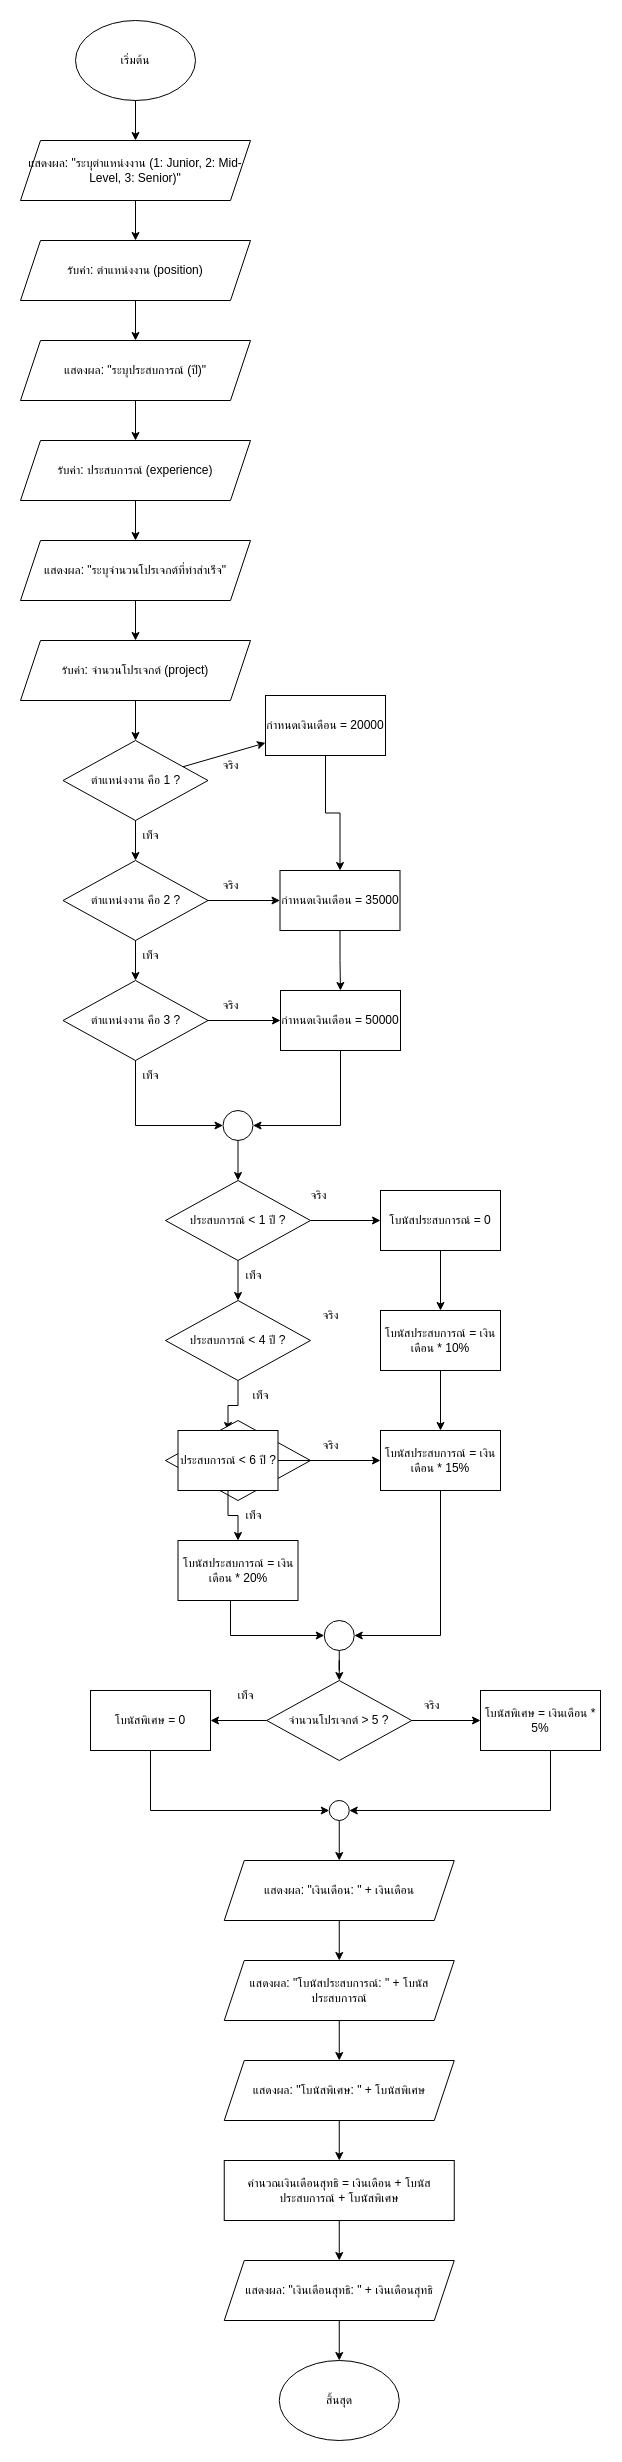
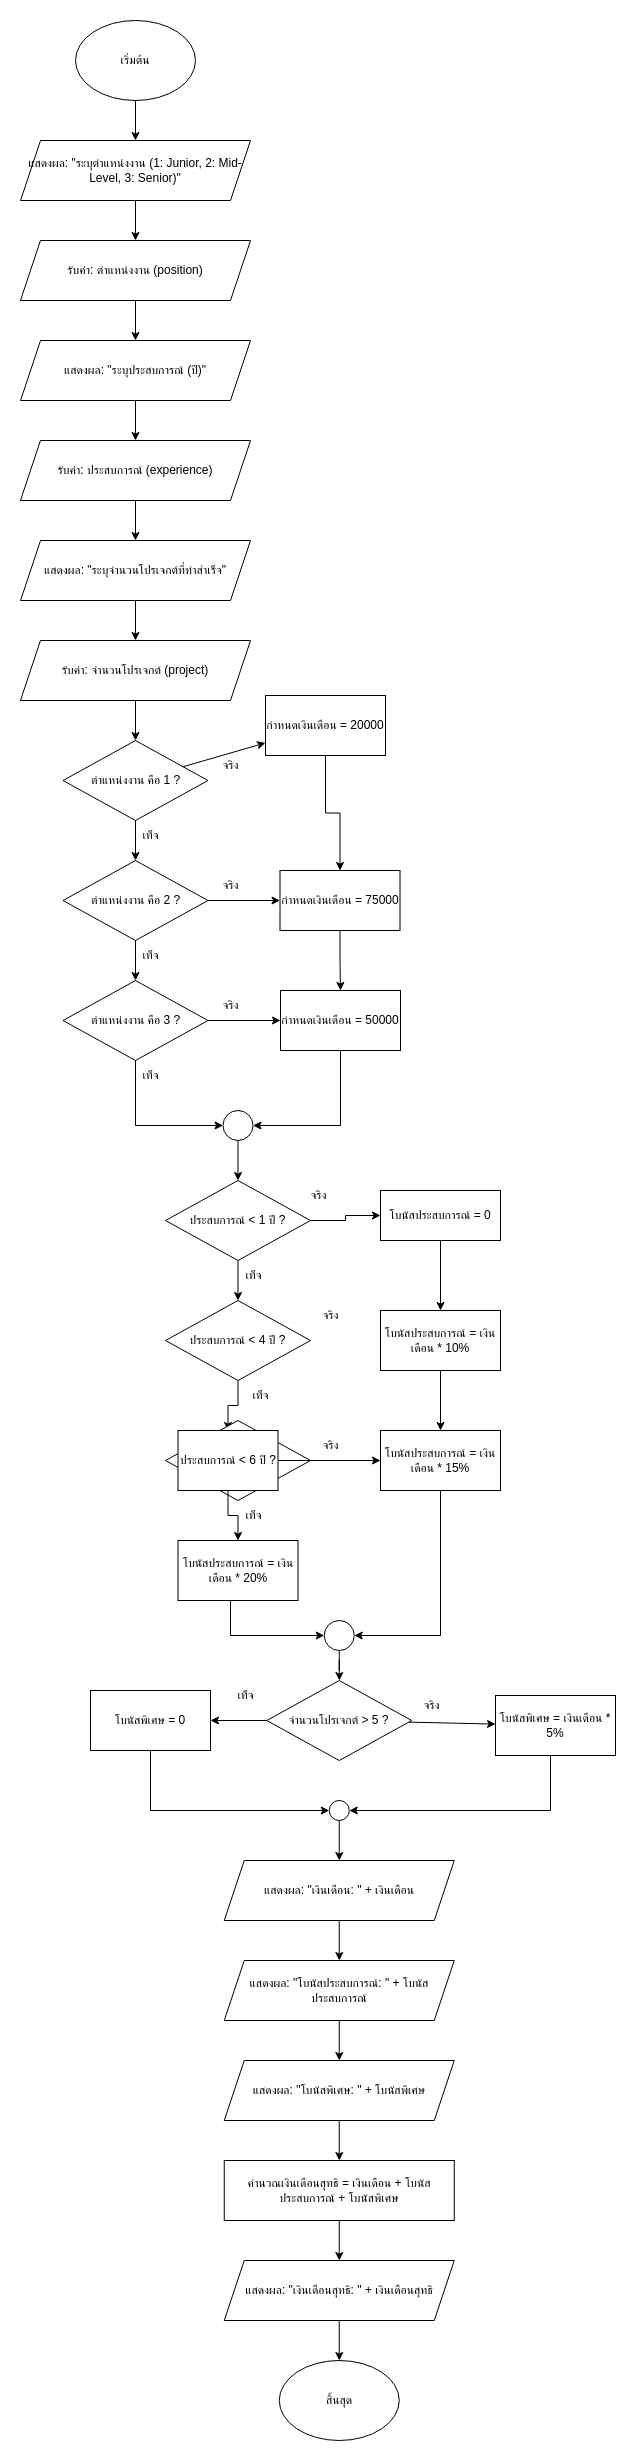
  <mxCell id="0" />
  <mxCell id="1" parent="0" />
  <mxCell id="2" value="เริ่มต้น" style="ellipse;whiteSpace=wrap;html=1;" vertex="1" parent="1"><mxGeometry x="75" y="20" width="120" height="80" as="geometry" /></mxCell>
  <mxCell id="3" value="" style="endArrow=classic;html=1;rounded=0;" edge="1" parent="1" source="2"><mxGeometry width="50" height="50" relative="1" as="geometry"><mxPoint x="135" y="100" as="sourcePoint" /><mxPoint x="135" y="140" as="targetPoint" /></mxGeometry></mxCell>
  <mxCell id="4" value="แสดงผล: &quot;ระบุตำแหน่งงาน (1: Junior, 2: Mid-Level, 3: Senior)&quot;" style="shape=parallelogram;perimeter=parallelogramPerimeter;whiteSpace=wrap;html=1;fixedSize=1;" vertex="1" parent="1"><mxGeometry x="20" y="140" width="230" height="60" as="geometry" /></mxCell>
  <mxCell id="5" value="" style="endArrow=classic;html=1;rounded=0;" edge="1" parent="1" source="4"><mxGeometry width="50" height="50" relative="1" as="geometry"><mxPoint x="135" y="200" as="sourcePoint" /><mxPoint x="135" y="240" as="targetPoint" /></mxGeometry></mxCell>
  <mxCell id="6" value="รับค่า: ตำแหน่งงาน (position)" style="shape=parallelogram;perimeter=parallelogramPerimeter;whiteSpace=wrap;html=1;fixedSize=1;" vertex="1" parent="1"><mxGeometry x="20" y="240" width="230" height="60" as="geometry" /></mxCell>
  <mxCell id="7" value="" style="endArrow=classic;html=1;rounded=0;" edge="1" parent="1" source="6"><mxGeometry width="50" height="50" relative="1" as="geometry"><mxPoint x="135" y="300" as="sourcePoint" /><mxPoint x="135" y="340" as="targetPoint" /></mxGeometry></mxCell>
  <mxCell id="8" value="แสดงผล: &quot;ระบุประสบการณ์ (ปี)&quot;" style="shape=parallelogram;perimeter=parallelogramPerimeter;whiteSpace=wrap;html=1;fixedSize=1;" vertex="1" parent="1"><mxGeometry x="20" y="340" width="230" height="60" as="geometry" /></mxCell>
  <mxCell id="9" value="" style="endArrow=classic;html=1;rounded=0;" edge="1" parent="1" source="8"><mxGeometry width="50" height="50" relative="1" as="geometry"><mxPoint x="135" y="400" as="sourcePoint" /><mxPoint x="135" y="440" as="targetPoint" /></mxGeometry></mxCell>
  <mxCell id="10" value="รับค่า: ประสบการณ์ (experience)" style="shape=parallelogram;perimeter=parallelogramPerimeter;whiteSpace=wrap;html=1;fixedSize=1;" vertex="1" parent="1"><mxGeometry x="20" y="440" width="230" height="60" as="geometry" /></mxCell>
  <mxCell id="11" value="" style="endArrow=classic;html=1;rounded=0;" edge="1" parent="1" source="10"><mxGeometry width="50" height="50" relative="1" as="geometry"><mxPoint x="135" y="500" as="sourcePoint" /><mxPoint x="135" y="540" as="targetPoint" /></mxGeometry></mxCell>
  <mxCell id="12" value="แสดงผล: &quot;ระบุจำนวนโปรเจกต์ที่ทำสำเร็จ&quot;" style="shape=parallelogram;perimeter=parallelogramPerimeter;whiteSpace=wrap;html=1;fixedSize=1;" vertex="1" parent="1"><mxGeometry x="20" y="540" width="230" height="60" as="geometry" /></mxCell>
  <mxCell id="13" value="" style="endArrow=classic;html=1;rounded=0;" edge="1" parent="1" source="12"><mxGeometry width="50" height="50" relative="1" as="geometry"><mxPoint x="135" y="600" as="sourcePoint" /><mxPoint x="135" y="640" as="targetPoint" /></mxGeometry></mxCell>
  <mxCell id="14" value="รับค่า: จำนวนโปรเจกต์ (project)" style="shape=parallelogram;perimeter=parallelogramPerimeter;whiteSpace=wrap;html=1;fixedSize=1;" vertex="1" parent="1"><mxGeometry x="20" y="640" width="230" height="60" as="geometry" /></mxCell>
  <mxCell id="15" value="" style="endArrow=classic;html=1;rounded=0;" edge="1" parent="1" source="14"><mxGeometry width="50" height="50" relative="1" as="geometry"><mxPoint x="135" y="700" as="sourcePoint" /><mxPoint x="135" y="740" as="targetPoint" /></mxGeometry></mxCell>
  <mxCell id="16" value="ตำแหน่งงาน คือ 1 ?" style="rhombus;whiteSpace=wrap;html=1;" vertex="1" parent="1"><mxGeometry x="62.5" y="740" width="145" height="80" as="geometry" /></mxCell>
  <mxCell id="17" value="จริง" style="text;html=1;align=center;verticalAlign=middle;resizable=0;points=[];autosize=1;strokeColor=none;fillColor=none;" vertex="1" parent="1"><mxGeometry x="210" y="750" width="40" height="30" as="geometry" /></mxCell>
  <mxCell id="18" value="เท็จ" style="text;html=1;align=center;verticalAlign=middle;resizable=0;points=[];autosize=1;strokeColor=none;fillColor=none;" vertex="1" parent="1"><mxGeometry x="130" y="820" width="40" height="30" as="geometry" /></mxCell>
  <mxCell id="19" value="" style="edgeStyle=orthogonalEdgeStyle;rounded=0;orthogonalLoop=1;jettySize=auto;html=1;" edge="1" parent="1" source="20" target="68"><mxGeometry relative="1" as="geometry" /></mxCell>
  <mxCell id="20" value="กำหนดเงินเดือน = 20000" style="rounded=0;whiteSpace=wrap;html=1;" vertex="1" parent="1"><mxGeometry x="265" y="695" width="120" height="60" as="geometry" /></mxCell>
  <mxCell id="21" value="" style="endArrow=classic;html=1;rounded=0;" edge="1" parent="1" source="16" target="20"><mxGeometry width="50" height="50" relative="1" as="geometry"><mxPoint x="207.5" y="780" as="sourcePoint" /><mxPoint x="280" y="780" as="targetPoint" /></mxGeometry></mxCell>
  <mxCell id="22" value="" style="endArrow=classic;html=1;rounded=0;" edge="1" parent="1" source="16"><mxGeometry width="50" height="50" relative="1" as="geometry"><mxPoint x="135" y="820" as="sourcePoint" /><mxPoint x="135" y="860" as="targetPoint" /></mxGeometry></mxCell>
  <mxCell id="23" value="ตำแหน่งงาน คือ 2 ?" style="rhombus;whiteSpace=wrap;html=1;" vertex="1" parent="1"><mxGeometry x="62.5" y="860" width="145" height="80" as="geometry" /></mxCell>
  <mxCell id="24" value="จริง" style="text;html=1;align=center;verticalAlign=middle;resizable=0;points=[];autosize=1;strokeColor=none;fillColor=none;" vertex="1" parent="1"><mxGeometry x="210" y="870" width="40" height="30" as="geometry" /></mxCell>
  <mxCell id="25" value="เท็จ" style="text;html=1;align=center;verticalAlign=middle;resizable=0;points=[];autosize=1;strokeColor=none;fillColor=none;" vertex="1" parent="1"><mxGeometry x="130" y="940" width="40" height="30" as="geometry" /></mxCell>
  <mxCell id="26" value="" style="endArrow=classic;html=1;rounded=0;entryX=0;entryY=0.5;entryDx=0;entryDy=0;" edge="1" parent="1" source="23" target="68"><mxGeometry width="50" height="50" relative="1" as="geometry"><mxPoint x="207.5" y="900" as="sourcePoint" /><mxPoint x="280" y="900" as="targetPoint" /></mxGeometry></mxCell>
  <mxCell id="27" value="" style="endArrow=classic;html=1;rounded=0;" edge="1" parent="1" source="23"><mxGeometry width="50" height="50" relative="1" as="geometry"><mxPoint x="135" y="940" as="sourcePoint" /><mxPoint x="135" y="980" as="targetPoint" /></mxGeometry></mxCell>
  <mxCell id="28" value="ตำแหน่งงาน คือ 3 ?" style="rhombus;whiteSpace=wrap;html=1;" vertex="1" parent="1"><mxGeometry x="62.5" y="980" width="145" height="80" as="geometry" /></mxCell>
  <mxCell id="29" value="จริง" style="text;html=1;align=center;verticalAlign=middle;resizable=0;points=[];autosize=1;strokeColor=none;fillColor=none;" vertex="1" parent="1"><mxGeometry x="210" y="990" width="40" height="30" as="geometry" /></mxCell>
  <mxCell id="30" value="เท็จ" style="text;html=1;align=center;verticalAlign=middle;resizable=0;points=[];autosize=1;strokeColor=none;fillColor=none;" vertex="1" parent="1"><mxGeometry x="130" y="1060" width="40" height="30" as="geometry" /></mxCell>
  <mxCell id="31" value="" style="endArrow=classic;html=1;rounded=0;entryX=0;entryY=0.5;entryDx=0;entryDy=0;" edge="1" parent="1" source="28" target="70"><mxGeometry width="50" height="50" relative="1" as="geometry"><mxPoint x="207.5" y="1020" as="sourcePoint" /><mxPoint x="280" y="1020" as="targetPoint" /></mxGeometry></mxCell>
  <mxCell id="32" value="" style="endArrow=classic;html=1;rounded=0;entryX=0;entryY=0.5;entryDx=0;entryDy=0;" edge="1" parent="1" source="28" target="72"><mxGeometry width="50" height="50" relative="1" as="geometry"><mxPoint x="135" y="1060" as="sourcePoint" /><mxPoint x="135" y="1140" as="targetPoint" /><Array as="points"><mxPoint x="135" y="1125" /></Array></mxGeometry></mxCell>
  <mxCell id="33" value="" style="edgeStyle=orthogonalEdgeStyle;rounded=0;orthogonalLoop=1;jettySize=auto;html=1;" edge="1" parent="1" source="34" target="74"><mxGeometry relative="1" as="geometry" /></mxCell>
  <mxCell id="34" value="ประสบการณ์ &amp;lt; 1 ปี ?" style="rhombus;whiteSpace=wrap;html=1;" vertex="1" parent="1"><mxGeometry x="165" y="1180" width="145" height="80" as="geometry" /></mxCell>
  <mxCell id="35" value="จริง" style="text;html=1;align=center;verticalAlign=middle;resizable=0;points=[];autosize=1;strokeColor=none;fillColor=none;" vertex="1" parent="1"><mxGeometry x="297.5" y="1180" width="40" height="30" as="geometry" /></mxCell>
  <mxCell id="36" value="เท็จ" style="text;html=1;align=center;verticalAlign=middle;resizable=0;points=[];autosize=1;strokeColor=none;fillColor=none;" vertex="1" parent="1"><mxGeometry x="232.5" y="1260" width="40" height="30" as="geometry" /></mxCell>
  <mxCell id="37" value="" style="endArrow=classic;html=1;rounded=0;" edge="1" parent="1" source="34"><mxGeometry width="50" height="50" relative="1" as="geometry"><mxPoint x="237.5" y="1260" as="sourcePoint" /><mxPoint x="237.5" y="1300" as="targetPoint" /></mxGeometry></mxCell>
  <mxCell id="38" value="" style="edgeStyle=orthogonalEdgeStyle;rounded=0;orthogonalLoop=1;jettySize=auto;html=1;" edge="1" parent="1" source="39" target="79"><mxGeometry relative="1" as="geometry" /></mxCell>
  <mxCell id="39" value="ประสบการณ์ &amp;lt; 4 ปี ?" style="rhombus;whiteSpace=wrap;html=1;" vertex="1" parent="1"><mxGeometry x="165" y="1300" width="145" height="80" as="geometry" /></mxCell>
  <mxCell id="40" value="จริง" style="text;html=1;align=center;verticalAlign=middle;resizable=0;points=[];autosize=1;strokeColor=none;fillColor=none;" vertex="1" parent="1"><mxGeometry x="310" y="1300" width="40" height="30" as="geometry" /></mxCell>
  <mxCell id="41" value="เท็จ" style="text;html=1;align=center;verticalAlign=middle;resizable=0;points=[];autosize=1;strokeColor=none;fillColor=none;" vertex="1" parent="1"><mxGeometry x="240" y="1380" width="40" height="30" as="geometry" /></mxCell>
  <mxCell id="42" value="" style="edgeStyle=orthogonalEdgeStyle;rounded=0;orthogonalLoop=1;jettySize=auto;html=1;" edge="1" parent="1" source="43" target="76"><mxGeometry relative="1" as="geometry" /></mxCell>
  <mxCell id="43" value="โบนัสประสบการณ์ = เงินเดือน * 10%" style="rounded=0;whiteSpace=wrap;html=1;" vertex="1" parent="1"><mxGeometry x="380" y="1310" width="120" height="60" as="geometry" /></mxCell>
  <mxCell id="44" value="" style="rhombus;whiteSpace=wrap;html=1;" vertex="1" parent="1"><mxGeometry x="165" y="1420" width="145" height="80" as="geometry" /></mxCell>
  <mxCell id="45" value="จริง" style="text;html=1;align=center;verticalAlign=middle;resizable=0;points=[];autosize=1;strokeColor=none;fillColor=none;" vertex="1" parent="1"><mxGeometry x="310" y="1430" width="40" height="30" as="geometry" /></mxCell>
  <mxCell id="46" value="เท็จ" style="text;html=1;align=center;verticalAlign=middle;resizable=0;points=[];autosize=1;strokeColor=none;fillColor=none;" vertex="1" parent="1"><mxGeometry x="232.5" y="1500" width="40" height="30" as="geometry" /></mxCell>
  <mxCell id="47" style="edgeStyle=orthogonalEdgeStyle;rounded=0;orthogonalLoop=1;jettySize=auto;html=1;entryX=0;entryY=0.5;entryDx=0;entryDy=0;" edge="1" parent="1" source="48" target="81"><mxGeometry relative="1" as="geometry"><Array as="points"><mxPoint x="230" y="1635" /></Array></mxGeometry></mxCell>
  <mxCell id="48" value="โบนัสประสบการณ์ = เงินเดือน * 20%" style="rounded=0;whiteSpace=wrap;html=1;" vertex="1" parent="1"><mxGeometry x="177.5" y="1540" width="120" height="60" as="geometry" /></mxCell>
  <mxCell id="49" style="edgeStyle=orthogonalEdgeStyle;rounded=0;orthogonalLoop=1;jettySize=auto;html=1;entryX=1;entryY=0.5;entryDx=0;entryDy=0;" edge="1" parent="1" source="50" target="83"><mxGeometry relative="1" as="geometry" /></mxCell>
  <mxCell id="50" value="จำนวนโปรเจกต์ &amp;gt; 5 ?" style="rhombus;whiteSpace=wrap;html=1;" vertex="1" parent="1"><mxGeometry x="266.25" y="1680" width="145" height="80" as="geometry" /></mxCell>
  <mxCell id="51" value="จริง" style="text;html=1;align=center;verticalAlign=middle;resizable=0;points=[];autosize=1;strokeColor=none;fillColor=none;" vertex="1" parent="1"><mxGeometry x="411.25" y="1690" width="40" height="30" as="geometry" /></mxCell>
  <mxCell id="52" value="เท็จ" style="text;html=1;align=center;verticalAlign=middle;resizable=0;points=[];autosize=1;strokeColor=none;fillColor=none;" vertex="1" parent="1"><mxGeometry x="224.5" y="1680" width="40" height="30" as="geometry" /></mxCell>
  <mxCell id="53" style="edgeStyle=orthogonalEdgeStyle;rounded=0;orthogonalLoop=1;jettySize=auto;html=1;entryX=1;entryY=0.5;entryDx=0;entryDy=0;" edge="1" parent="1" source="54" target="85"><mxGeometry relative="1" as="geometry"><Array as="points"><mxPoint x="550" y="1810" /></Array></mxGeometry></mxCell>
- <mxCell id="54" value="โบนัสพิเศษ = เงินเดือน * 5%" style="rounded=0;whiteSpace=wrap;html=1;" vertex="1" parent="1"><mxGeometry x="480" y="1690" width="120" height="60" as="geometry" /></mxCell>
+ <mxCell id="54" value="โบนัสพิเศษ = เงินเดือน * 5%" style="rounded=0;whiteSpace=wrap;html=1;" vertex="1" parent="1"><mxGeometry x="495" y="1695" width="120" height="60" as="geometry" /></mxCell>
  <mxCell id="55" value="" style="endArrow=classic;html=1;rounded=0;" edge="1" parent="1" source="50" target="54"><mxGeometry width="50" height="50" relative="1" as="geometry"><mxPoint x="411.25" y="1720" as="sourcePoint" /><mxPoint x="480" y="1720" as="targetPoint" /></mxGeometry></mxCell>
  <mxCell id="56" value="แสดงผล: &quot;เงินเดือน: &quot; + เงินเดือน" style="shape=parallelogram;perimeter=parallelogramPerimeter;whiteSpace=wrap;html=1;fixedSize=1;" vertex="1" parent="1"><mxGeometry x="223.75" y="1860" width="230" height="60" as="geometry" /></mxCell>
  <mxCell id="57" value="" style="endArrow=classic;html=1;rounded=0;" edge="1" parent="1" source="56"><mxGeometry width="50" height="50" relative="1" as="geometry"><mxPoint x="338.75" y="1920" as="sourcePoint" /><mxPoint x="338.75" y="1960" as="targetPoint" /></mxGeometry></mxCell>
  <mxCell id="58" value="แสดงผล: &quot;โบนัสประสบการณ์: &quot; + โบนัสประสบการณ์" style="shape=parallelogram;perimeter=parallelogramPerimeter;whiteSpace=wrap;html=1;fixedSize=1;" vertex="1" parent="1"><mxGeometry x="223.75" y="1960" width="230" height="60" as="geometry" /></mxCell>
  <mxCell id="59" value="" style="endArrow=classic;html=1;rounded=0;" edge="1" parent="1" source="58"><mxGeometry width="50" height="50" relative="1" as="geometry"><mxPoint x="338.75" y="2020" as="sourcePoint" /><mxPoint x="338.75" y="2060" as="targetPoint" /></mxGeometry></mxCell>
  <mxCell id="60" value="แสดงผล: &quot;โบนัสพิเศษ: &quot; + โบนัสพิเศษ" style="shape=parallelogram;perimeter=parallelogramPerimeter;whiteSpace=wrap;html=1;fixedSize=1;" vertex="1" parent="1"><mxGeometry x="223.75" y="2060" width="230" height="60" as="geometry" /></mxCell>
  <mxCell id="61" value="" style="endArrow=classic;html=1;rounded=0;" edge="1" parent="1" source="60"><mxGeometry width="50" height="50" relative="1" as="geometry"><mxPoint x="338.75" y="2120" as="sourcePoint" /><mxPoint x="338.75" y="2160" as="targetPoint" /></mxGeometry></mxCell>
  <mxCell id="62" value="คำนวณเงินเดือนสุทธิ = เงินเดือน + โบนัสประสบการณ์ + โบนัสพิเศษ" style="rounded=0;whiteSpace=wrap;html=1;" vertex="1" parent="1"><mxGeometry x="223.75" y="2160" width="230" height="60" as="geometry" /></mxCell>
  <mxCell id="63" value="" style="endArrow=classic;html=1;rounded=0;" edge="1" parent="1" source="62"><mxGeometry width="50" height="50" relative="1" as="geometry"><mxPoint x="338.75" y="2220" as="sourcePoint" /><mxPoint x="338.75" y="2260" as="targetPoint" /></mxGeometry></mxCell>
  <mxCell id="64" value="แสดงผล: &quot;เงินเดือนสุทธิ: &quot; + เงินเดือนสุทธิ" style="shape=parallelogram;perimeter=parallelogramPerimeter;whiteSpace=wrap;html=1;fixedSize=1;" vertex="1" parent="1"><mxGeometry x="223.75" y="2260" width="230" height="60" as="geometry" /></mxCell>
  <mxCell id="65" value="" style="endArrow=classic;html=1;rounded=0;" edge="1" parent="1" source="64"><mxGeometry width="50" height="50" relative="1" as="geometry"><mxPoint x="338.75" y="2320" as="sourcePoint" /><mxPoint x="338.75" y="2360" as="targetPoint" /></mxGeometry></mxCell>
  <mxCell id="66" value="สิ้นสุด" style="ellipse;whiteSpace=wrap;html=1;" vertex="1" parent="1"><mxGeometry x="278.75" y="2360" width="120" height="80" as="geometry" /></mxCell>
  <mxCell id="67" value="" style="edgeStyle=orthogonalEdgeStyle;rounded=0;orthogonalLoop=1;jettySize=auto;html=1;" edge="1" parent="1" source="68" target="70"><mxGeometry relative="1" as="geometry" /></mxCell>
- <mxCell id="68" value="กำหนดเงินเดือน = 35000" style="rounded=0;whiteSpace=wrap;html=1;" vertex="1" parent="1"><mxGeometry x="279.5" y="870" width="120" height="60" as="geometry" /></mxCell>
+ <mxCell id="68" value="กำหนดเงินเดือน = 75000" style="rounded=0;whiteSpace=wrap;html=1;" vertex="1" parent="1"><mxGeometry x="279.5" y="870" width="120" height="60" as="geometry" /></mxCell>
  <mxCell id="69" style="edgeStyle=orthogonalEdgeStyle;rounded=0;orthogonalLoop=1;jettySize=auto;html=1;entryX=1;entryY=0.5;entryDx=0;entryDy=0;" edge="1" parent="1" source="70" target="72"><mxGeometry relative="1" as="geometry"><Array as="points"><mxPoint x="340" y="1125" /></Array></mxGeometry></mxCell>
  <mxCell id="70" value="กำหนดเงินเดือน = 50000" style="rounded=0;whiteSpace=wrap;html=1;" vertex="1" parent="1"><mxGeometry x="280" y="990" width="120" height="60" as="geometry" /></mxCell>
  <mxCell id="71" value="" style="edgeStyle=orthogonalEdgeStyle;rounded=0;orthogonalLoop=1;jettySize=auto;html=1;" edge="1" parent="1" source="72" target="34"><mxGeometry relative="1" as="geometry" /></mxCell>
  <mxCell id="72" value="" style="ellipse;whiteSpace=wrap;html=1;aspect=fixed;" vertex="1" parent="1"><mxGeometry x="222.5" y="1110" width="30" height="30" as="geometry" /></mxCell>
  <mxCell id="73" value="" style="edgeStyle=orthogonalEdgeStyle;rounded=0;orthogonalLoop=1;jettySize=auto;html=1;" edge="1" parent="1" source="74" target="43"><mxGeometry relative="1" as="geometry" /></mxCell>
- <mxCell id="74" value="โบนัสประสบการณ์ = 0" style="rounded=0;whiteSpace=wrap;html=1;" vertex="1" parent="1"><mxGeometry x="380" y="1190" width="120" height="60" as="geometry" /></mxCell>
+ <mxCell id="74" value="โบนัสประสบการณ์ = 0" style="rounded=0;whiteSpace=wrap;html=1;" vertex="1" parent="1"><mxGeometry x="380" y="1190" width="120" height="50" as="geometry" /></mxCell>
  <mxCell id="75" style="edgeStyle=orthogonalEdgeStyle;rounded=0;orthogonalLoop=1;jettySize=auto;html=1;entryX=1;entryY=0.5;entryDx=0;entryDy=0;" edge="1" parent="1" source="76" target="81"><mxGeometry relative="1" as="geometry"><Array as="points"><mxPoint x="440" y="1635" /></Array></mxGeometry></mxCell>
  <mxCell id="76" value="โบนัสประสบการณ์ = เงินเดือน * 15%" style="rounded=0;whiteSpace=wrap;html=1;" vertex="1" parent="1"><mxGeometry x="380" y="1430" width="120" height="60" as="geometry" /></mxCell>
  <mxCell id="77" value="" style="edgeStyle=orthogonalEdgeStyle;rounded=0;orthogonalLoop=1;jettySize=auto;html=1;" edge="1" parent="1" source="79" target="48"><mxGeometry relative="1" as="geometry" /></mxCell>
  <mxCell id="78" value="" style="edgeStyle=orthogonalEdgeStyle;rounded=0;orthogonalLoop=1;jettySize=auto;html=1;" edge="1" parent="1" source="79" target="76"><mxGeometry relative="1" as="geometry" /></mxCell>
  <mxCell id="79" value="ประสบการณ์ &amp;lt; 6 ปี ?" style="rounded=0;whiteSpace=wrap;html=1;" vertex="1" parent="1"><mxGeometry x="177.5" y="1430" width="100" height="60" as="geometry" /></mxCell>
  <mxCell id="80" value="" style="edgeStyle=orthogonalEdgeStyle;rounded=0;orthogonalLoop=1;jettySize=auto;html=1;" edge="1" parent="1" source="81" target="50"><mxGeometry relative="1" as="geometry" /></mxCell>
  <mxCell id="81" value="" style="ellipse;whiteSpace=wrap;html=1;aspect=fixed;" vertex="1" parent="1"><mxGeometry x="323.75" y="1620" width="30" height="30" as="geometry" /></mxCell>
  <mxCell id="82" style="edgeStyle=orthogonalEdgeStyle;rounded=0;orthogonalLoop=1;jettySize=auto;html=1;entryX=0;entryY=0.5;entryDx=0;entryDy=0;" edge="1" parent="1" source="83" target="85"><mxGeometry relative="1" as="geometry"><Array as="points"><mxPoint x="150" y="1810" /></Array></mxGeometry></mxCell>
  <mxCell id="83" value="โบนัสพิเศษ = 0" style="rounded=0;whiteSpace=wrap;html=1;" vertex="1" parent="1"><mxGeometry x="90" y="1690" width="120" height="60" as="geometry" /></mxCell>
  <mxCell id="84" value="" style="edgeStyle=orthogonalEdgeStyle;rounded=0;orthogonalLoop=1;jettySize=auto;html=1;" edge="1" parent="1" source="85" target="56"><mxGeometry relative="1" as="geometry" /></mxCell>
  <mxCell id="85" value="" style="ellipse;whiteSpace=wrap;html=1;aspect=fixed;" vertex="1" parent="1"><mxGeometry x="328.75" y="1800" width="20" height="20" as="geometry" /></mxCell>
